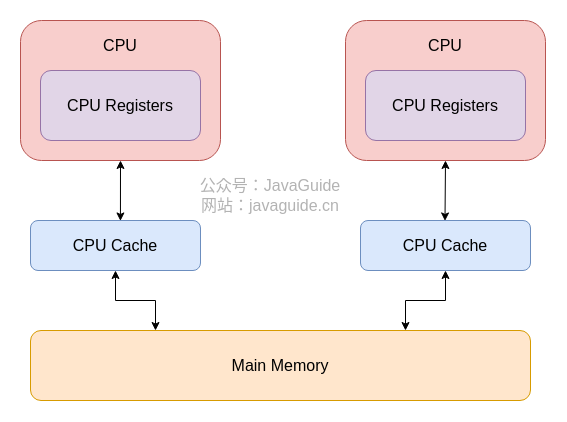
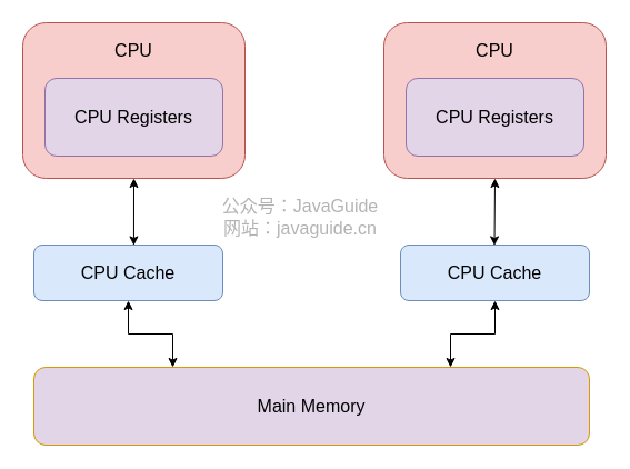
  <mxCell id="0" />
  <mxCell id="1" parent="0" />
  <mxCell id="2" value="" style="rounded=1;whiteSpace=wrap;html=1;fontSize=16;fillColor=#f8cecc;strokeColor=#b85450;sketch=0;shadow=0;" parent="1" vertex="1"><mxGeometry x="20" y="20" width="200" height="140" as="geometry" /></mxCell>
  <mxCell id="3" value="CPU Registers" style="rounded=1;whiteSpace=wrap;html=1;fillColor=#e1d5e7;strokeColor=#9673a6;sketch=0;fontSize=16;shadow=0;" parent="1" vertex="1"><mxGeometry x="40" y="70" width="160" height="70" as="geometry" /></mxCell>
  <mxCell id="4" value="CPU" style="text;html=1;strokeColor=none;fillColor=none;align=center;verticalAlign=middle;whiteSpace=wrap;rounded=0;fontSize=16;sketch=0;shadow=0;" parent="1" vertex="1"><mxGeometry x="70" y="30" width="100" height="30" as="geometry" /></mxCell>
  <mxCell id="5" style="edgeStyle=orthogonalEdgeStyle;rounded=0;orthogonalLoop=1;jettySize=auto;html=1;entryX=0.25;entryY=0;entryDx=0;entryDy=0;startArrow=classic;startFill=1;sketch=0;fontSize=16;" parent="1" source="6" target="8" edge="1"><mxGeometry relative="1" as="geometry" /></mxCell>
  <mxCell id="6" value="CPU Cache" style="rounded=1;whiteSpace=wrap;html=1;fillColor=#dae8fc;sketch=0;fontSize=16;shadow=0;strokeColor=#6c8ebf;" parent="1" vertex="1"><mxGeometry x="30" y="220" width="170" height="50" as="geometry" /></mxCell>
  <mxCell id="7" value="" style="endArrow=classic;startArrow=classic;html=1;fontSize=16;exitX=0.529;exitY=0.009;exitDx=0;exitDy=0;exitPerimeter=0;shadow=0;entryX=0.5;entryY=1;entryDx=0;entryDy=0;sketch=0;" parent="1" source="6" target="2" edge="1"><mxGeometry width="50" height="50" relative="1" as="geometry"><mxPoint x="100" y="230" as="sourcePoint" /><mxPoint x="127" y="135" as="targetPoint" /></mxGeometry></mxCell>
- <mxCell id="8" value="Main Memory" style="rounded=1;whiteSpace=wrap;html=1;sketch=0;fontSize=16;shadow=0;fillColor=#ffe6cc;strokeColor=#d79b00;" parent="1" vertex="1"><mxGeometry x="30" y="330" width="500" height="70" as="geometry" /></mxCell>
+ <mxCell id="8" value="Main Memory" style="rounded=1;whiteSpace=wrap;html=1;sketch=0;fontSize=16;shadow=0;fillColor=#e1d5e7;strokeColor=#d79b00;" parent="1" vertex="1"><mxGeometry x="30" y="330" width="500" height="70" as="geometry" /></mxCell>
  <mxCell id="9" value="公众号：JavaGuide&lt;br style=&quot;font-size: 16px;&quot;&gt;网站：javaguide.cn" style="text;html=1;strokeColor=none;fillColor=none;align=center;verticalAlign=middle;whiteSpace=wrap;rounded=0;labelBackgroundColor=none;fontSize=16;fontColor=#B3B3B3;rotation=0;sketch=0;shadow=0;" parent="1" vertex="1"><mxGeometry x="180" y="190" width="180" height="10" as="geometry" /></mxCell>
  <mxCell id="10" value="" style="rounded=1;whiteSpace=wrap;html=1;fontSize=16;fillColor=#f8cecc;strokeColor=#b85450;sketch=0;shadow=0;" parent="1" vertex="1"><mxGeometry x="345" y="20" width="200" height="140" as="geometry" /></mxCell>
  <mxCell id="11" value="CPU Registers" style="rounded=1;whiteSpace=wrap;html=1;fillColor=#e1d5e7;strokeColor=#9673a6;sketch=0;fontSize=16;shadow=0;" parent="1" vertex="1"><mxGeometry x="365" y="70" width="160" height="70" as="geometry" /></mxCell>
  <mxCell id="12" value="CPU" style="text;html=1;strokeColor=none;fillColor=none;align=center;verticalAlign=middle;whiteSpace=wrap;rounded=0;fontSize=16;sketch=0;shadow=0;" parent="1" vertex="1"><mxGeometry x="395" y="30" width="100" height="30" as="geometry" /></mxCell>
  <mxCell id="13" style="edgeStyle=orthogonalEdgeStyle;rounded=0;orthogonalLoop=1;jettySize=auto;html=1;entryX=0.75;entryY=0;entryDx=0;entryDy=0;startArrow=classic;startFill=1;sketch=0;fontSize=16;" parent="1" source="14" target="8" edge="1"><mxGeometry relative="1" as="geometry" /></mxCell>
  <mxCell id="14" value="CPU Cache" style="rounded=1;whiteSpace=wrap;html=1;strokeColor=#6c8ebf;fillColor=#dae8fc;sketch=0;fontSize=16;shadow=0;" parent="1" vertex="1"><mxGeometry x="360" y="220" width="170" height="50" as="geometry" /></mxCell>
  <mxCell id="15" value="" style="endArrow=classic;startArrow=classic;html=1;fontSize=16;exitX=0.529;exitY=0.009;exitDx=0;exitDy=0;exitPerimeter=0;shadow=0;sketch=0;" parent="1" edge="1"><mxGeometry width="50" height="50" relative="1" as="geometry"><mxPoint x="444.5" y="220.45" as="sourcePoint" /><mxPoint x="445" y="160" as="targetPoint" /></mxGeometry></mxCell>
